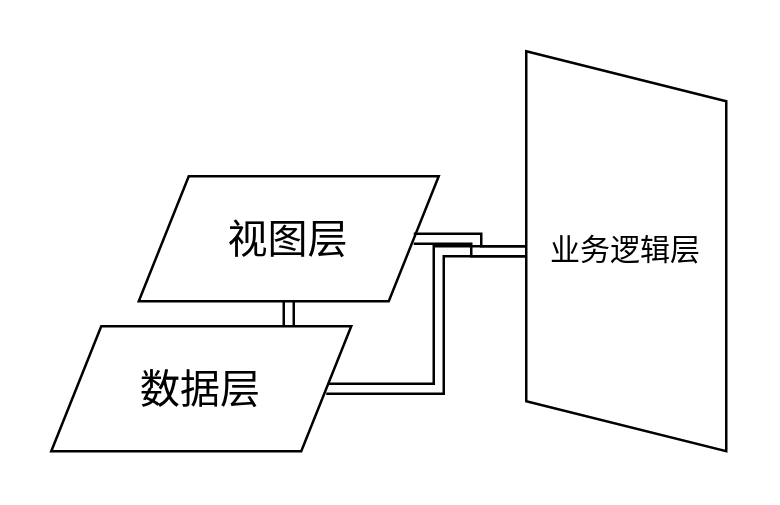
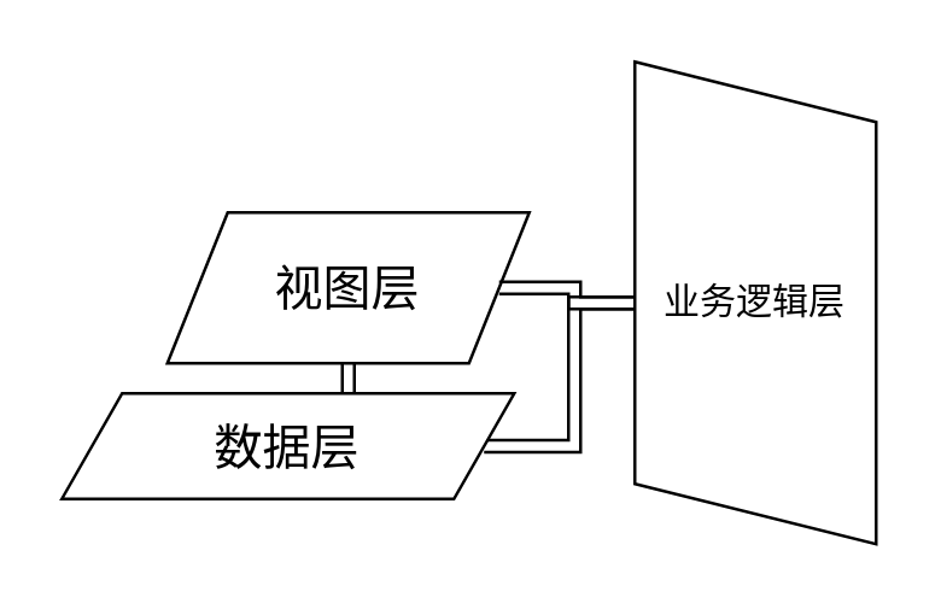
  <mxCell id="0" />
  <mxCell id="1" parent="0" />
  <mxCell id="2" style="edgeStyle=orthogonalEdgeStyle;rounded=0;orthogonalLoop=1;jettySize=auto;html=1;entryX=0.583;entryY=0.044;entryDx=0;entryDy=0;entryPerimeter=0;shape=link;" edge="1" parent="1" source="3" target="5"><mxGeometry relative="1" as="geometry" /></mxCell>
  <mxCell id="3" value="&lt;font style=&quot;font-size: 16px;&quot;&gt;视图层&lt;/font&gt;" style="shape=parallelogram;perimeter=parallelogramPerimeter;whiteSpace=wrap;html=1;fixedSize=1;" vertex="1" parent="1"><mxGeometry x="55" y="70" width="120" height="50" as="geometry" /></mxCell>
  <mxCell id="4" style="edgeStyle=orthogonalEdgeStyle;rounded=0;orthogonalLoop=1;jettySize=auto;html=1;exitX=1;exitY=0.5;exitDx=0;exitDy=0;entryX=0.5;entryY=1;entryDx=0;entryDy=0;shape=link;" edge="1" parent="1" source="5" target="7"><mxGeometry relative="1" as="geometry" /></mxCell>
- <mxCell id="5" value="&lt;font style=&quot;font-size: 16px;&quot;&gt;数据层&lt;/font&gt;" style="shape=parallelogram;perimeter=parallelogramPerimeter;whiteSpace=wrap;html=1;fixedSize=1;" vertex="1" parent="1"><mxGeometry x="20" y="130" width="120" height="50" as="geometry" /></mxCell>
+ <mxCell id="5" value="&lt;font style=&quot;font-size: 16px;&quot;&gt;数据层&lt;/font&gt;" style="shape=parallelogram;perimeter=parallelogramPerimeter;whiteSpace=wrap;html=1;fixedSize=1;" vertex="1" parent="1"><mxGeometry x="20" y="130" width="150" height="35" as="geometry" /></mxCell>
  <mxCell id="6" style="edgeStyle=orthogonalEdgeStyle;rounded=0;orthogonalLoop=1;jettySize=auto;html=1;entryX=1;entryY=0.5;entryDx=0;entryDy=0;shape=link;" edge="1" parent="1" source="7" target="3"><mxGeometry relative="1" as="geometry" /></mxCell>
  <mxCell id="7" value="业务逻辑层" style="shape=parallelogram;perimeter=parallelogramPerimeter;whiteSpace=wrap;html=1;fixedSize=1;direction=south;rotation=0;" vertex="1" parent="1"><mxGeometry x="210" y="20" width="80" height="160" as="geometry" /></mxCell>
